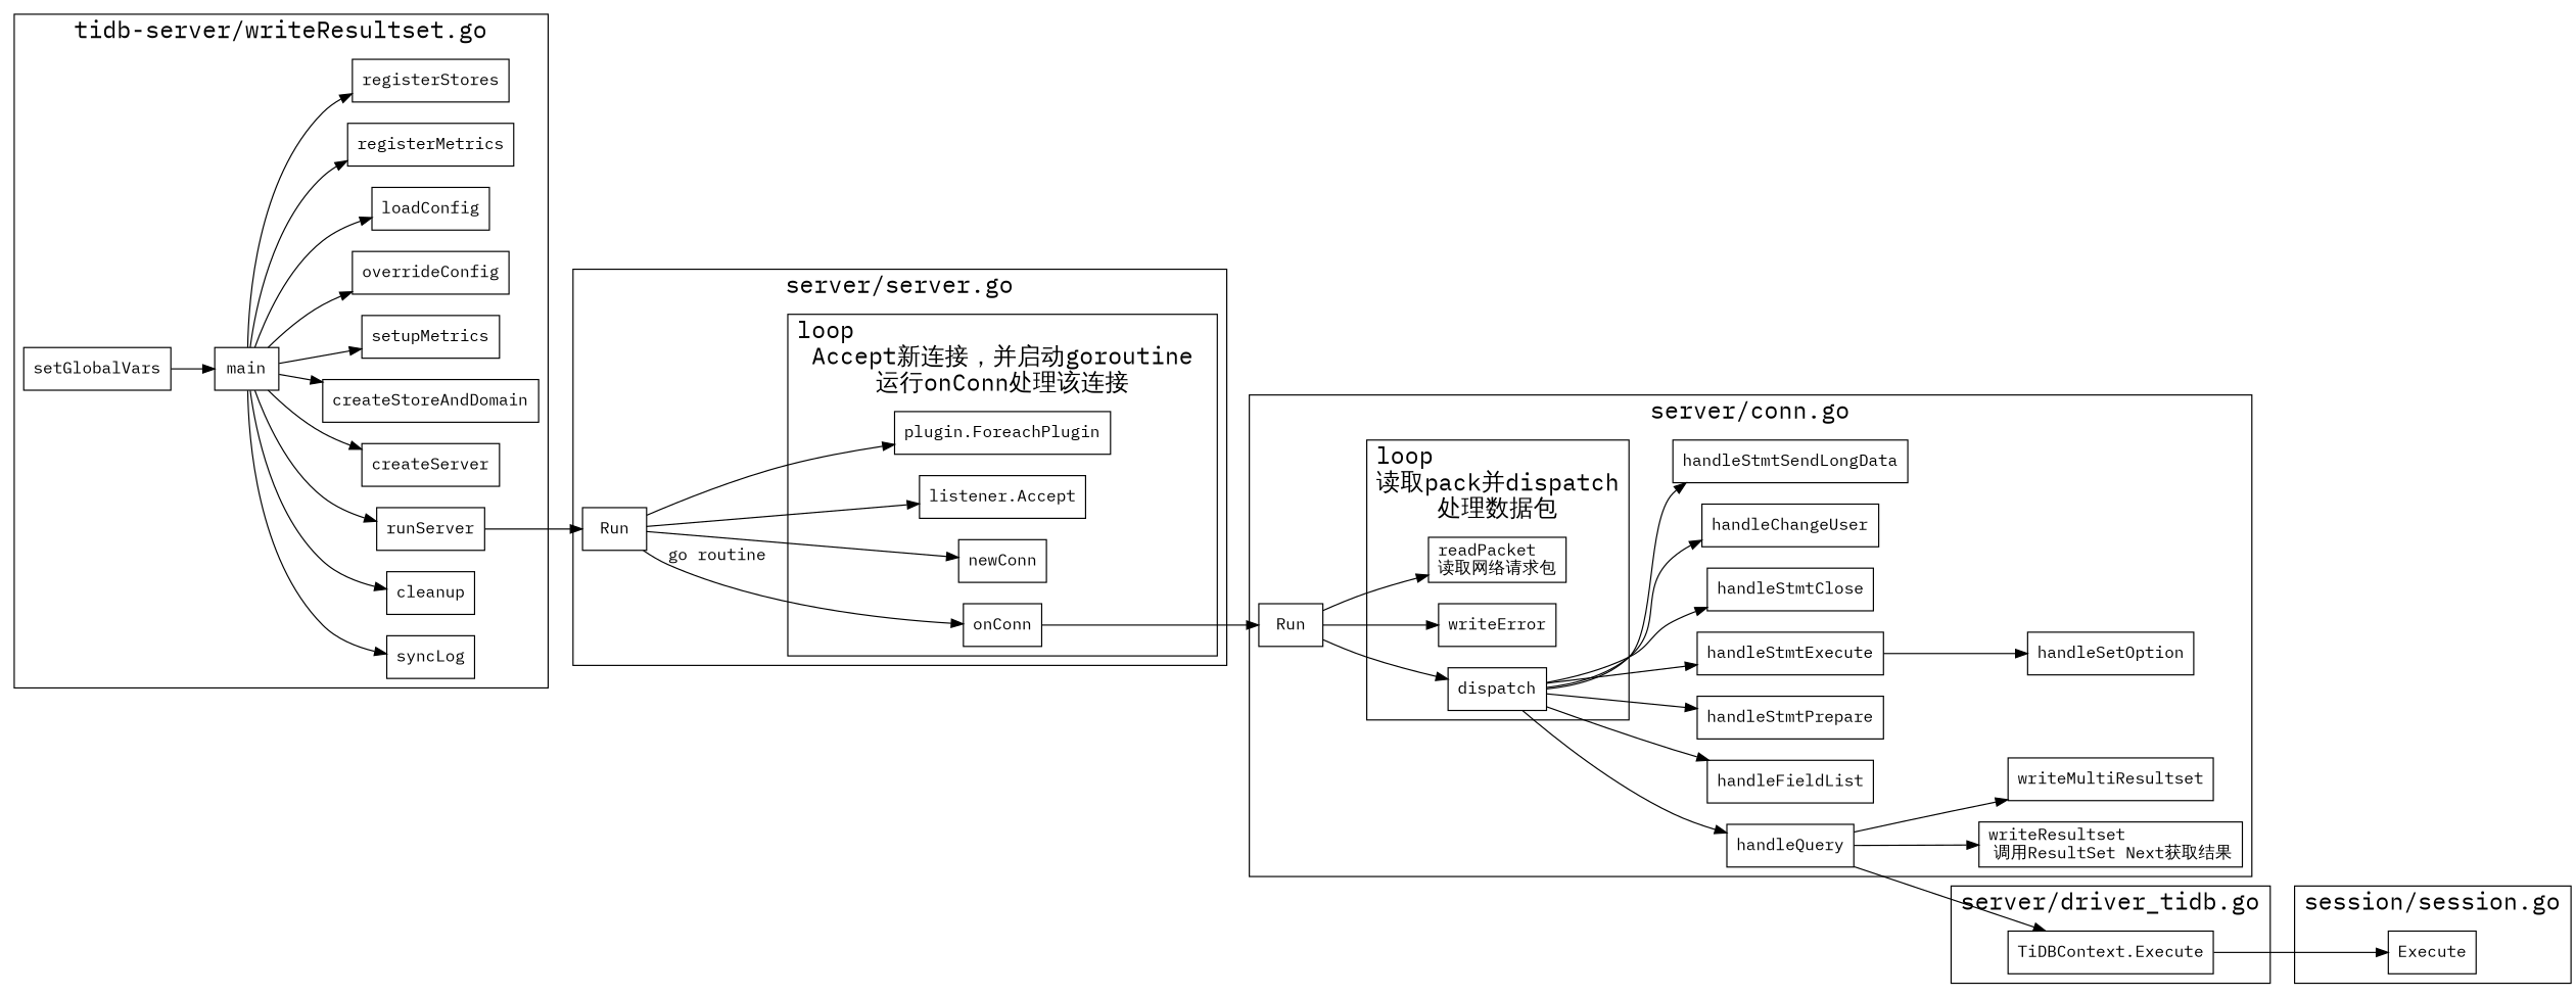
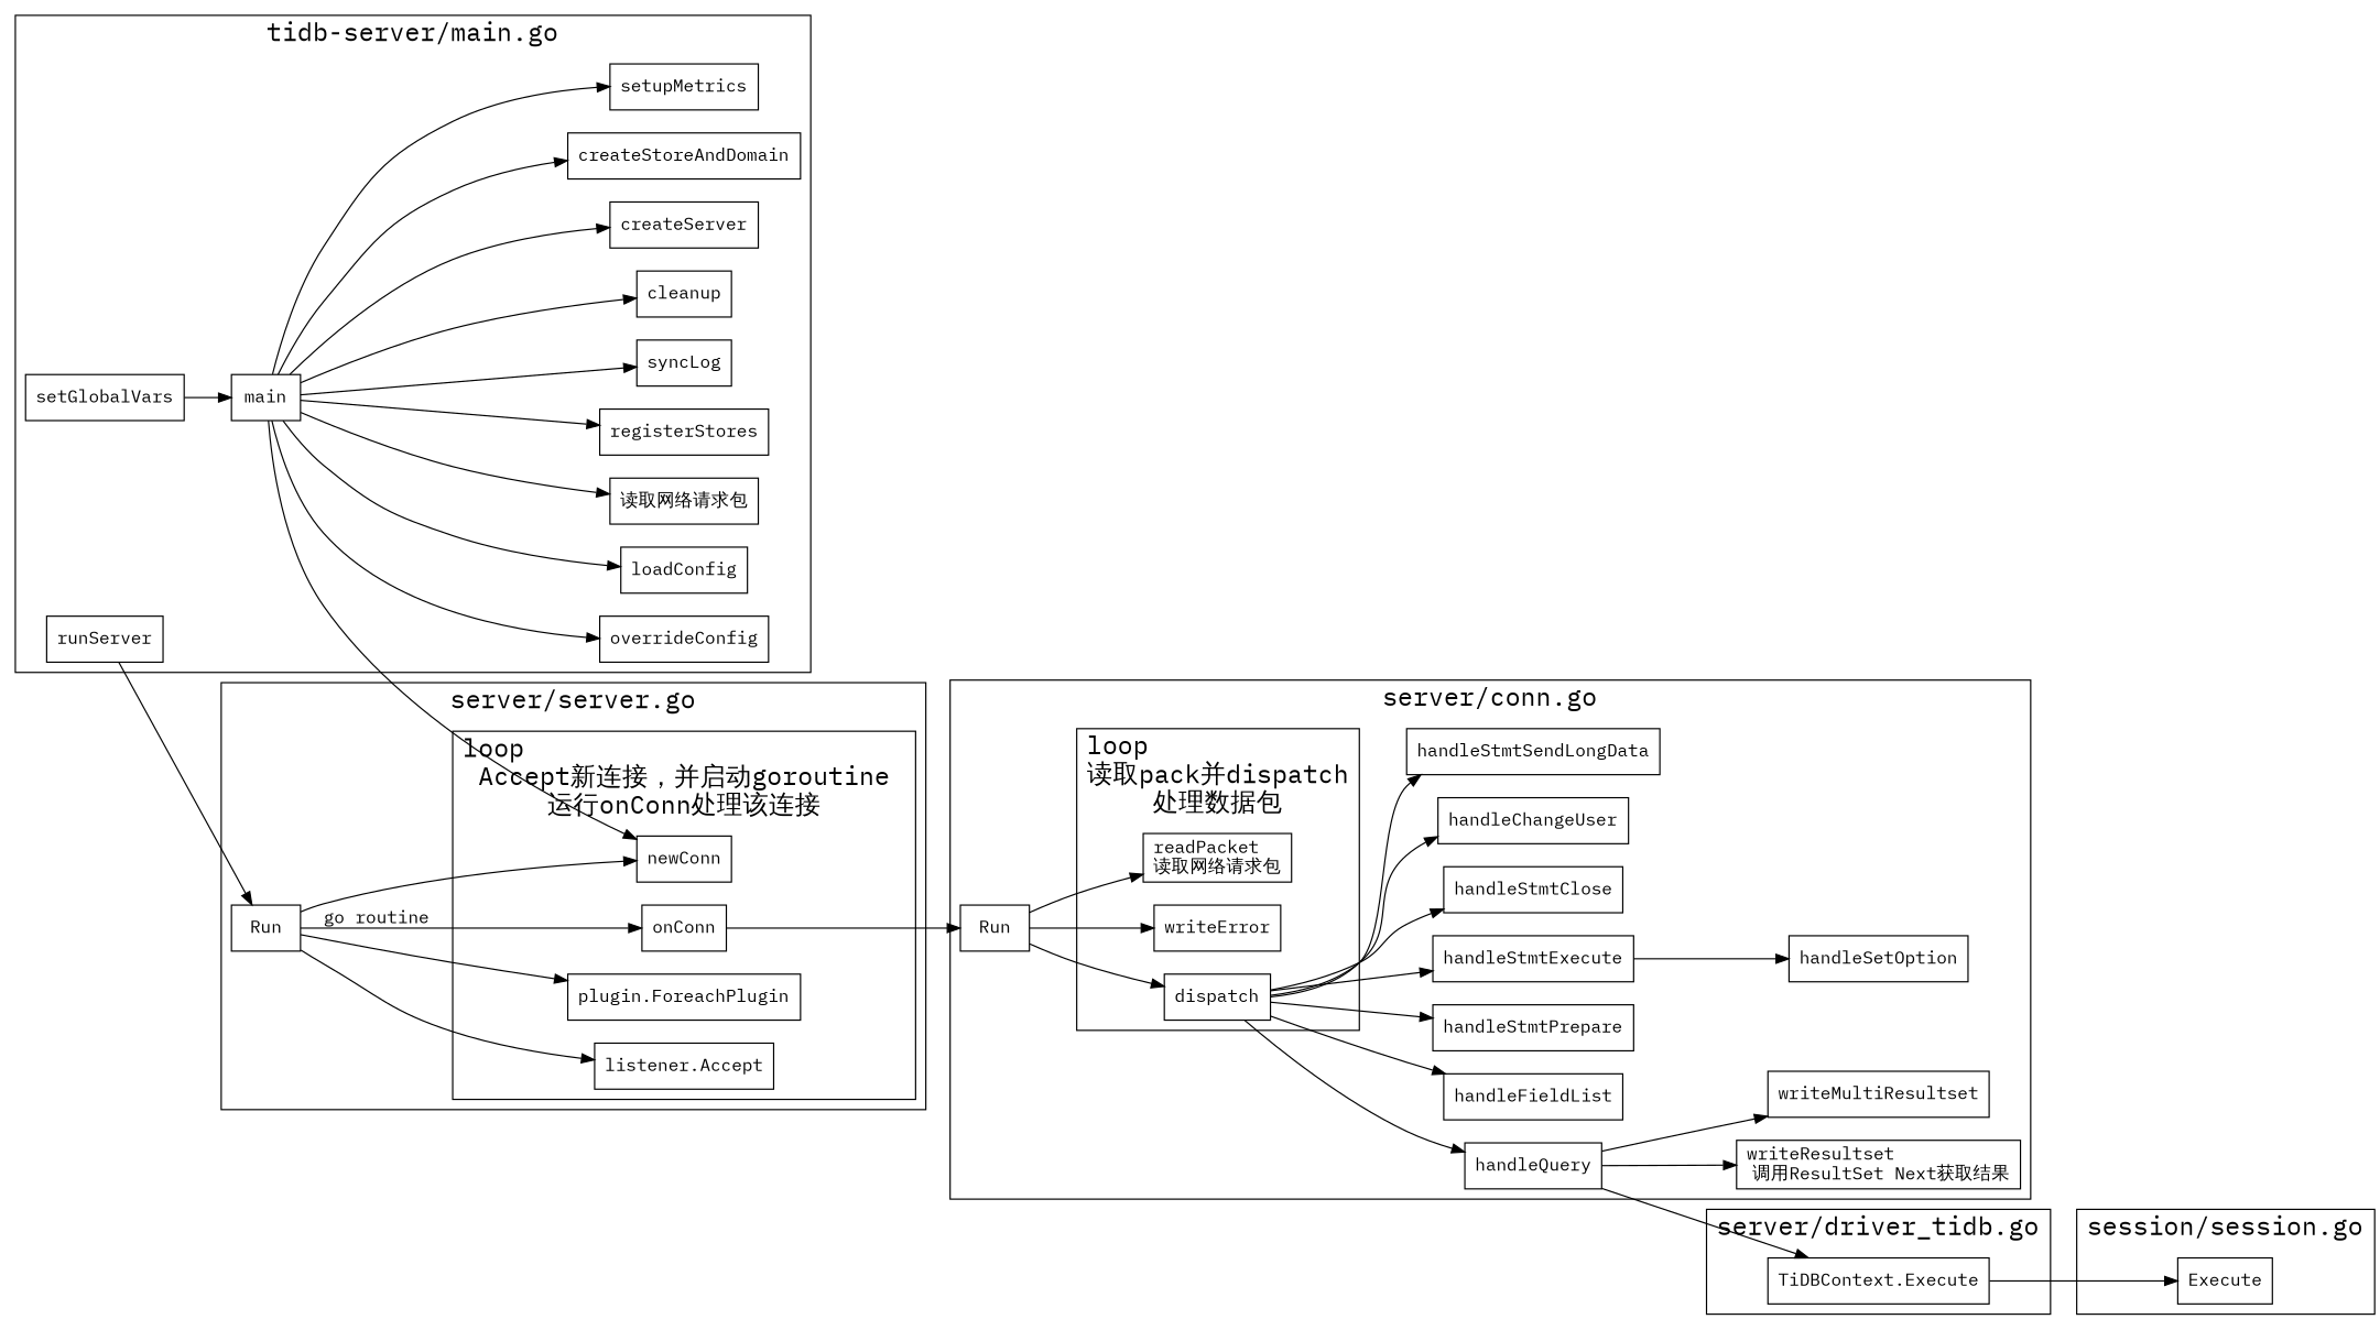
  digraph {
    fontname="IBM Plex Mono"
    newrank=true
    rankdir=LR
    node [fontname="IBM Plex Mono" shape=box]
    edge [fontname="IBM Plex Mono"]
    main
    syncLog
    cleanup
    runServer
    createServer
    createStoreAndDomain
    setupMetrics
    setGlobalVars
    overrideConfig
    loadConfig
-   registerMetrics
+   registerMetrics [label="读取网络请求包"]
    registerStores
    onConn
    newConn
    n15 [label="listener.Accept"]
    n16 [label="plugin.ForeachPlugin"]
    n17 [label=Run]
    n18 [label=Execute]
    n19 [label="TiDBContext.Execute"]
    dispatch [lable="dispatch\l 根据data[0] 做分发"]
    writeError
    n22 [label="readPacket\l读取网络请求包"]
    n23 [label=Run]
    handleQuery
    handleFieldList
    handleStmtPrepare
    handleStmtExecute
    handleStmtClose
    handleChangeUser
    handleSetOption
    handleStmtSendLongData
    n32 [label="writeResultset\l 调用ResultSet Next获取结果"]
    writeMultiResultset
    subgraph cluster_1 {
      fontsize=20
-     label="tidb-server/writeResultset.go"
+     label="tidb-server/main.go"
      main
      syncLog
      cleanup
      runServer
      createServer
      createStoreAndDomain
      setupMetrics
      setGlobalVars
      overrideConfig
      loadConfig
      registerMetrics
      registerStores
    }
    subgraph cluster_2 {
      fontsize=20
      label="server/server.go"
      n17
      subgraph cluster_3 {
        fontsize=20
        label="loop\l Accept新连接，并启动goroutine \l运行onConn处理该连接"
        onConn
        newConn
        n15
        n16
      }
    }
    subgraph cluster_4 {
      fontsize=20
      label="session/session.go"
      n18
    }
    subgraph cluster_5 {
      fontsize=20
      label="server/driver_tidb.go"
      n19
    }
    subgraph cluster_6 {
      fontsize=20
      label="server/conn.go"
      n23
      handleQuery
      handleFieldList
      handleStmtPrepare
      handleStmtExecute
      handleStmtClose
      handleChangeUser
      handleSetOption
      handleStmtSendLongData
      n32
      writeMultiResultset
      subgraph cluster_7 {
        fontsize=20
        label="loop\l读取pack并dispatch\l处理数据包"
        dispatch
        writeError
        n22
      }
    }
    main -> syncLog
    main -> cleanup
-   main -> runServer
+   main -> newConn
    main -> createServer
    main -> createStoreAndDomain
    main -> setupMetrics
    main -> overrideConfig
    main -> loadConfig
    main -> registerMetrics
    main -> registerStores
    runServer -> n17
    setGlobalVars -> main
    onConn -> n23
    n17 -> onConn [label="go routine"]
    n17 -> newConn
    n17 -> n15
    n17 -> n16
    n19 -> n18
    dispatch -> handleQuery
    dispatch -> handleFieldList
    dispatch -> handleStmtPrepare
    dispatch -> handleStmtExecute
    dispatch -> handleStmtClose
    dispatch -> handleChangeUser
    dispatch -> handleStmtSendLongData
    n23 -> dispatch
    n23 -> writeError
    n23 -> n22
    handleQuery -> n19
    handleQuery -> n32
    handleQuery -> writeMultiResultset
    handleStmtExecute -> handleSetOption
  }
